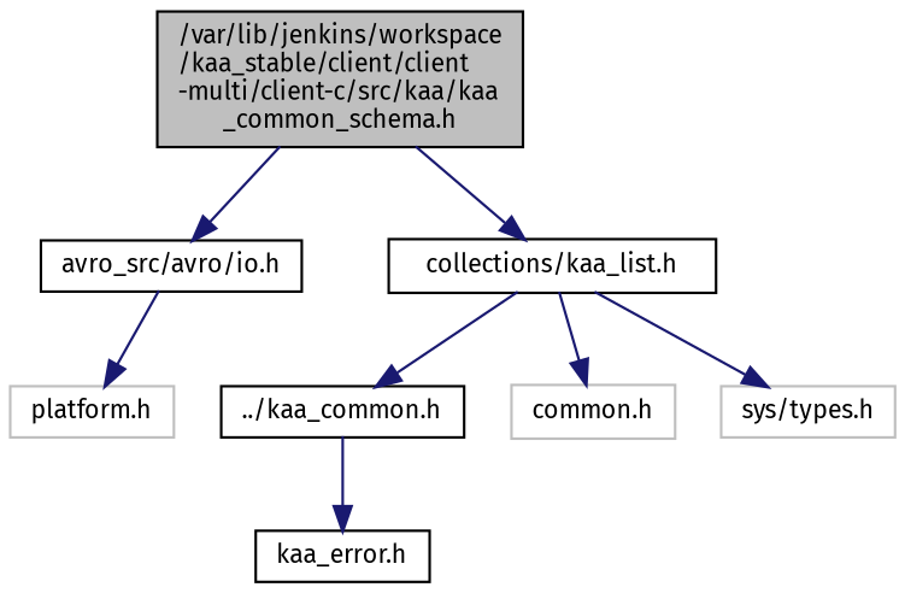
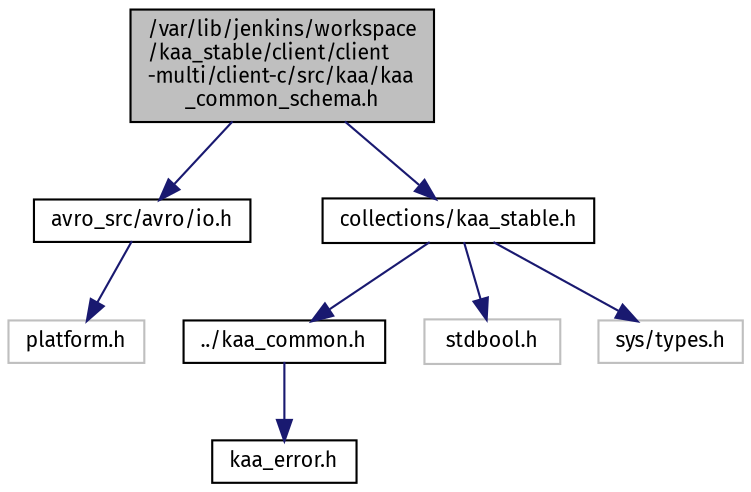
  digraph {
    fontname="Fira Sans"
    node [color=black fontname="Fira Sans" fontsize=10 shape=record]
    edge [color=midnightblue fontname="Fira Sans" fontsize=10 labelfontname=FreeSans labelfontsize=10 style=solid]
    n1 [fillcolor=grey75 fontcolor=black height=0.2 label="/var/lib/jenkins/workspace\l/kaa_stable/client/client\l-multi/client-c/src/kaa/kaa\l_common_schema.h" style=filled width=0.4]
    n2 [height=0.2 label="avro_src/avro/io.h" width=0.4]
-   n3 [height=0.2 label="collections/kaa_list.h" width=0.4]
+   n3 [height=0.2 label="collections/kaa_stable.h" width=0.4]
    n4 [color=grey75 height=0.2 label="platform.h" width=0.4]
    n5 [height=0.2 label="../kaa_common.h" width=0.4]
-   n6 [color=grey75 height=0.2 label="common.h" width=0.4]
+   n6 [color=grey75 height=0.2 label="stdbool.h" width=0.4]
    n7 [color=grey75 height=0.2 label="sys/types.h" width=0.4]
    n8 [height=0.2 label="kaa_error.h" width=0.4]
    n1 -> n2
    n1 -> n3
    n2 -> n4
    n3 -> n5
    n3 -> n6
    n3 -> n7
    n5 -> n8
  }
